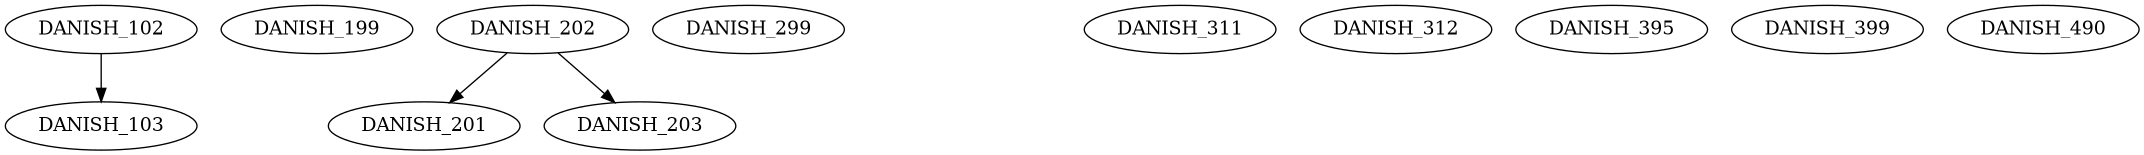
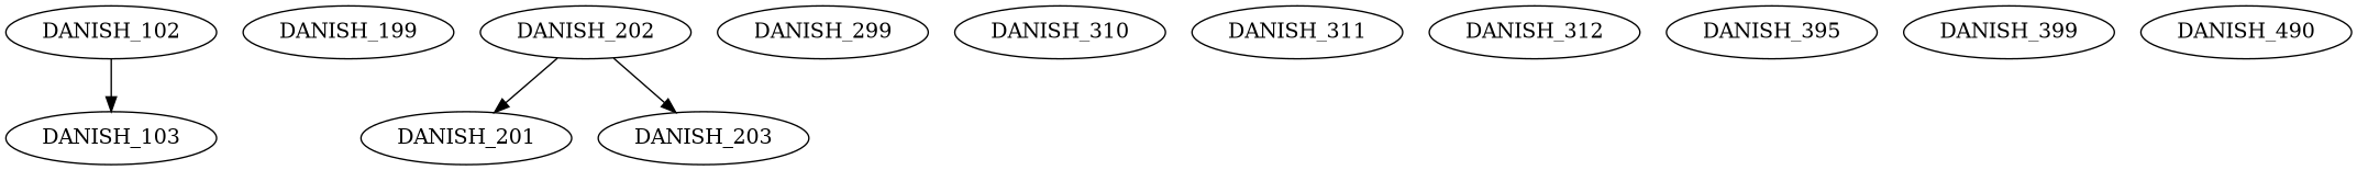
  digraph {
    edge [color=black]
    DANISH_102
    DANISH_103
    DANISH_199
    DANISH_202
    DANISH_201
    DANISH_203
    DANISH_299
+   DANISH_310
    DANISH_311
    DANISH_312
    DANISH_395
    DANISH_399
    DANISH_490
    DANISH_102 -> DANISH_103
    DANISH_202 -> DANISH_201
    DANISH_202 -> DANISH_203
  }
